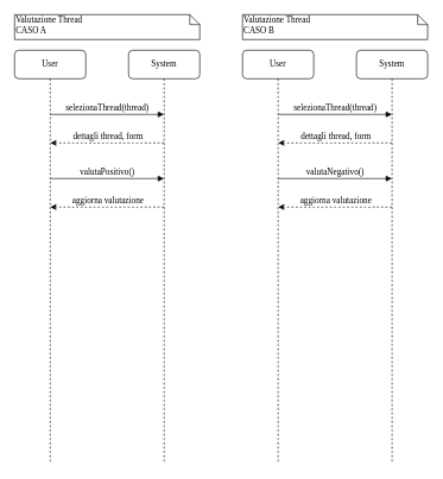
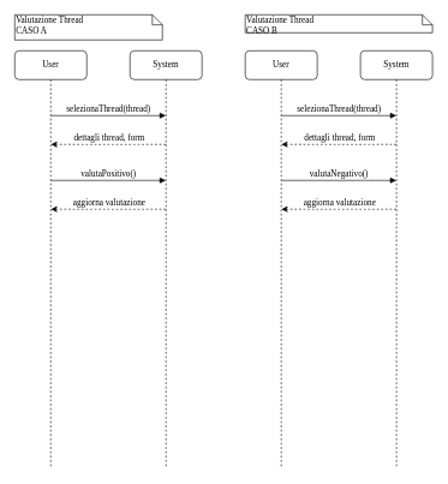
  <mxCell id="0" />
  <mxCell id="1" parent="0" />
  <mxCell id="2" value="System" style="shape=umlLifeline;perimeter=lifelinePerimeter;whiteSpace=wrap;html=1;container=1;collapsible=0;recursiveResize=0;outlineConnect=0;rounded=1;shadow=0;comic=0;labelBackgroundColor=none;strokeWidth=1;fontFamily=Verdana;fontSize=12;align=center;" vertex="1" parent="1"><mxGeometry x="180" y="70" width="100" height="580" as="geometry" /></mxCell>
  <mxCell id="3" value="User" style="shape=umlLifeline;perimeter=lifelinePerimeter;whiteSpace=wrap;html=1;container=1;collapsible=0;recursiveResize=0;outlineConnect=0;rounded=1;shadow=0;comic=0;labelBackgroundColor=none;strokeWidth=1;fontFamily=Verdana;fontSize=12;align=center;" vertex="1" parent="1"><mxGeometry x="20" y="70" width="100" height="580" as="geometry" /></mxCell>
- <mxCell id="4" value="Valutazione Thread&lt;br&gt;CASO A" style="shape=note;whiteSpace=wrap;html=1;size=14;verticalAlign=top;align=left;spacingTop=-6;rounded=0;shadow=0;comic=0;labelBackgroundColor=none;strokeWidth=1;fontFamily=Verdana;fontSize=12" vertex="1" parent="1"><mxGeometry x="20" y="20" width="260" height="35" as="geometry" /></mxCell>
+ <mxCell id="4" value="Valutazione Thread&lt;br&gt;CASO A" style="shape=note;whiteSpace=wrap;html=1;size=14;verticalAlign=top;align=left;spacingTop=-6;rounded=0;shadow=0;comic=0;labelBackgroundColor=none;strokeWidth=1;fontFamily=Verdana;fontSize=12" vertex="1" parent="1"><mxGeometry x="20" y="20" width="205" height="35" as="geometry" /></mxCell>
  <mxCell id="5" value="" style="endArrow=none;dashed=1;html=1;startArrow=classic;startFill=1;" edge="1" parent="1"><mxGeometry width="50" height="50" relative="1" as="geometry"><mxPoint x="70.25" y="200" as="sourcePoint" /><mxPoint x="229.75" y="200" as="targetPoint" /><Array as="points"><mxPoint x="160.25" y="200" /><mxPoint x="180.75" y="200" /></Array></mxGeometry></mxCell>
  <mxCell id="6" value="&lt;font style=&quot;font-size: 12px&quot; face=&quot;Verdana&quot;&gt;dettagli thread, form&lt;/font&gt;" style="edgeLabel;html=1;align=center;verticalAlign=middle;resizable=0;points=[];" vertex="1" connectable="0" parent="5"><mxGeometry x="-0.1" y="3" relative="1" as="geometry"><mxPoint x="7.75" y="-7" as="offset" /></mxGeometry></mxCell>
  <mxCell id="7" value="selezionaThread(thread)" style="html=1;verticalAlign=bottom;endArrow=block;labelBackgroundColor=none;fontFamily=Verdana;fontSize=12;edgeStyle=elbowEdgeStyle;elbow=vertical;" edge="1" parent="1"><mxGeometry x="0.003" relative="1" as="geometry"><mxPoint x="70.25" y="160" as="sourcePoint" /><mxPoint x="229.75" y="160" as="targetPoint" /><Array as="points"><mxPoint x="200.25" y="160" /><mxPoint x="200.25" y="150" /><mxPoint x="200.25" y="140" /></Array><mxPoint as="offset" /></mxGeometry></mxCell>
  <mxCell id="8" value="valutaPositivo()" style="html=1;verticalAlign=bottom;endArrow=block;labelBackgroundColor=none;fontFamily=Verdana;fontSize=12;edgeStyle=elbowEdgeStyle;elbow=vertical;" edge="1" parent="1"><mxGeometry x="0.003" relative="1" as="geometry"><mxPoint x="70.25" y="250" as="sourcePoint" /><mxPoint x="229.75" y="250" as="targetPoint" /><Array as="points"><mxPoint x="200.25" y="250" /><mxPoint x="200.25" y="240" /><mxPoint x="200.25" y="230" /></Array><mxPoint as="offset" /></mxGeometry></mxCell>
  <mxCell id="9" value="" style="endArrow=none;dashed=1;html=1;startArrow=classic;startFill=1;" edge="1" parent="1"><mxGeometry width="50" height="50" relative="1" as="geometry"><mxPoint x="70.25" y="290" as="sourcePoint" /><mxPoint x="229.75" y="290" as="targetPoint" /><Array as="points"><mxPoint x="160.25" y="290" /></Array></mxGeometry></mxCell>
  <mxCell id="10" value="&lt;font face=&quot;Verdana&quot;&gt;&lt;span style=&quot;font-size: 12px&quot;&gt;aggiorna valutazione&lt;/span&gt;&lt;/font&gt;" style="edgeLabel;html=1;align=center;verticalAlign=middle;resizable=0;points=[];" vertex="1" connectable="0" parent="9"><mxGeometry x="-0.1" y="3" relative="1" as="geometry"><mxPoint x="7.75" y="-7" as="offset" /></mxGeometry></mxCell>
  <mxCell id="11" value="System" style="shape=umlLifeline;perimeter=lifelinePerimeter;whiteSpace=wrap;html=1;container=1;collapsible=0;recursiveResize=0;outlineConnect=0;rounded=1;shadow=0;comic=0;labelBackgroundColor=none;strokeWidth=1;fontFamily=Verdana;fontSize=12;align=center;" vertex="1" parent="1"><mxGeometry x="500" y="70" width="100" height="580" as="geometry" /></mxCell>
  <mxCell id="12" value="User" style="shape=umlLifeline;perimeter=lifelinePerimeter;whiteSpace=wrap;html=1;container=1;collapsible=0;recursiveResize=0;outlineConnect=0;rounded=1;shadow=0;comic=0;labelBackgroundColor=none;strokeWidth=1;fontFamily=Verdana;fontSize=12;align=center;" vertex="1" parent="1"><mxGeometry x="340" y="70" width="100" height="580" as="geometry" /></mxCell>
- <mxCell id="13" value="Valutazione Thread&lt;br&gt;CASO B" style="shape=note;whiteSpace=wrap;html=1;size=14;verticalAlign=top;align=left;spacingTop=-6;rounded=0;shadow=0;comic=0;labelBackgroundColor=none;strokeWidth=1;fontFamily=Verdana;fontSize=12" vertex="1" parent="1"><mxGeometry x="340" y="20" width="260" height="35" as="geometry" /></mxCell>
+ <mxCell id="13" value="Valutazione Thread&lt;br&gt;CASO B" style="shape=note;whiteSpace=wrap;html=1;size=14;verticalAlign=top;align=left;spacingTop=-6;rounded=0;shadow=0;comic=0;labelBackgroundColor=none;strokeWidth=1;fontFamily=Verdana;fontSize=12" vertex="1" parent="1"><mxGeometry x="340" y="20" width="260" height="25" as="geometry" /></mxCell>
  <mxCell id="14" value="" style="endArrow=none;dashed=1;html=1;startArrow=classic;startFill=1;" edge="1" parent="1"><mxGeometry width="50" height="50" relative="1" as="geometry"><mxPoint x="390.25" y="200" as="sourcePoint" /><mxPoint x="549.75" y="200" as="targetPoint" /><Array as="points"><mxPoint x="480.25" y="200" /><mxPoint x="500.75" y="200" /></Array></mxGeometry></mxCell>
  <mxCell id="15" value="&lt;font style=&quot;font-size: 12px&quot; face=&quot;Verdana&quot;&gt;dettagli thread, form&lt;/font&gt;" style="edgeLabel;html=1;align=center;verticalAlign=middle;resizable=0;points=[];" vertex="1" connectable="0" parent="14"><mxGeometry x="-0.1" y="3" relative="1" as="geometry"><mxPoint x="7.75" y="-7" as="offset" /></mxGeometry></mxCell>
  <mxCell id="16" value="selezionaThread(thread)" style="html=1;verticalAlign=bottom;endArrow=block;labelBackgroundColor=none;fontFamily=Verdana;fontSize=12;edgeStyle=elbowEdgeStyle;elbow=vertical;" edge="1" parent="1"><mxGeometry x="0.003" relative="1" as="geometry"><mxPoint x="390.25" y="160" as="sourcePoint" /><mxPoint x="549.75" y="160" as="targetPoint" /><Array as="points"><mxPoint x="520.25" y="160" /><mxPoint x="520.25" y="150" /><mxPoint x="520.25" y="140" /></Array><mxPoint as="offset" /></mxGeometry></mxCell>
  <mxCell id="17" value="valutaNegativo()" style="html=1;verticalAlign=bottom;endArrow=block;labelBackgroundColor=none;fontFamily=Verdana;fontSize=12;edgeStyle=elbowEdgeStyle;elbow=vertical;" edge="1" parent="1"><mxGeometry x="0.003" relative="1" as="geometry"><mxPoint x="390.25" y="250" as="sourcePoint" /><mxPoint x="549.75" y="250" as="targetPoint" /><Array as="points"><mxPoint x="520.25" y="250" /><mxPoint x="520.25" y="240" /><mxPoint x="520.25" y="230" /></Array><mxPoint as="offset" /></mxGeometry></mxCell>
  <mxCell id="18" value="" style="endArrow=none;dashed=1;html=1;startArrow=classic;startFill=1;" edge="1" parent="1"><mxGeometry width="50" height="50" relative="1" as="geometry"><mxPoint x="390.25" y="290" as="sourcePoint" /><mxPoint x="549.75" y="290" as="targetPoint" /><Array as="points"><mxPoint x="480.25" y="290" /></Array></mxGeometry></mxCell>
  <mxCell id="19" value="&lt;font face=&quot;Verdana&quot;&gt;&lt;span style=&quot;font-size: 12px&quot;&gt;aggiorna valutazione&lt;/span&gt;&lt;/font&gt;" style="edgeLabel;html=1;align=center;verticalAlign=middle;resizable=0;points=[];" vertex="1" connectable="0" parent="18"><mxGeometry x="-0.1" y="3" relative="1" as="geometry"><mxPoint x="7.75" y="-7" as="offset" /></mxGeometry></mxCell>
